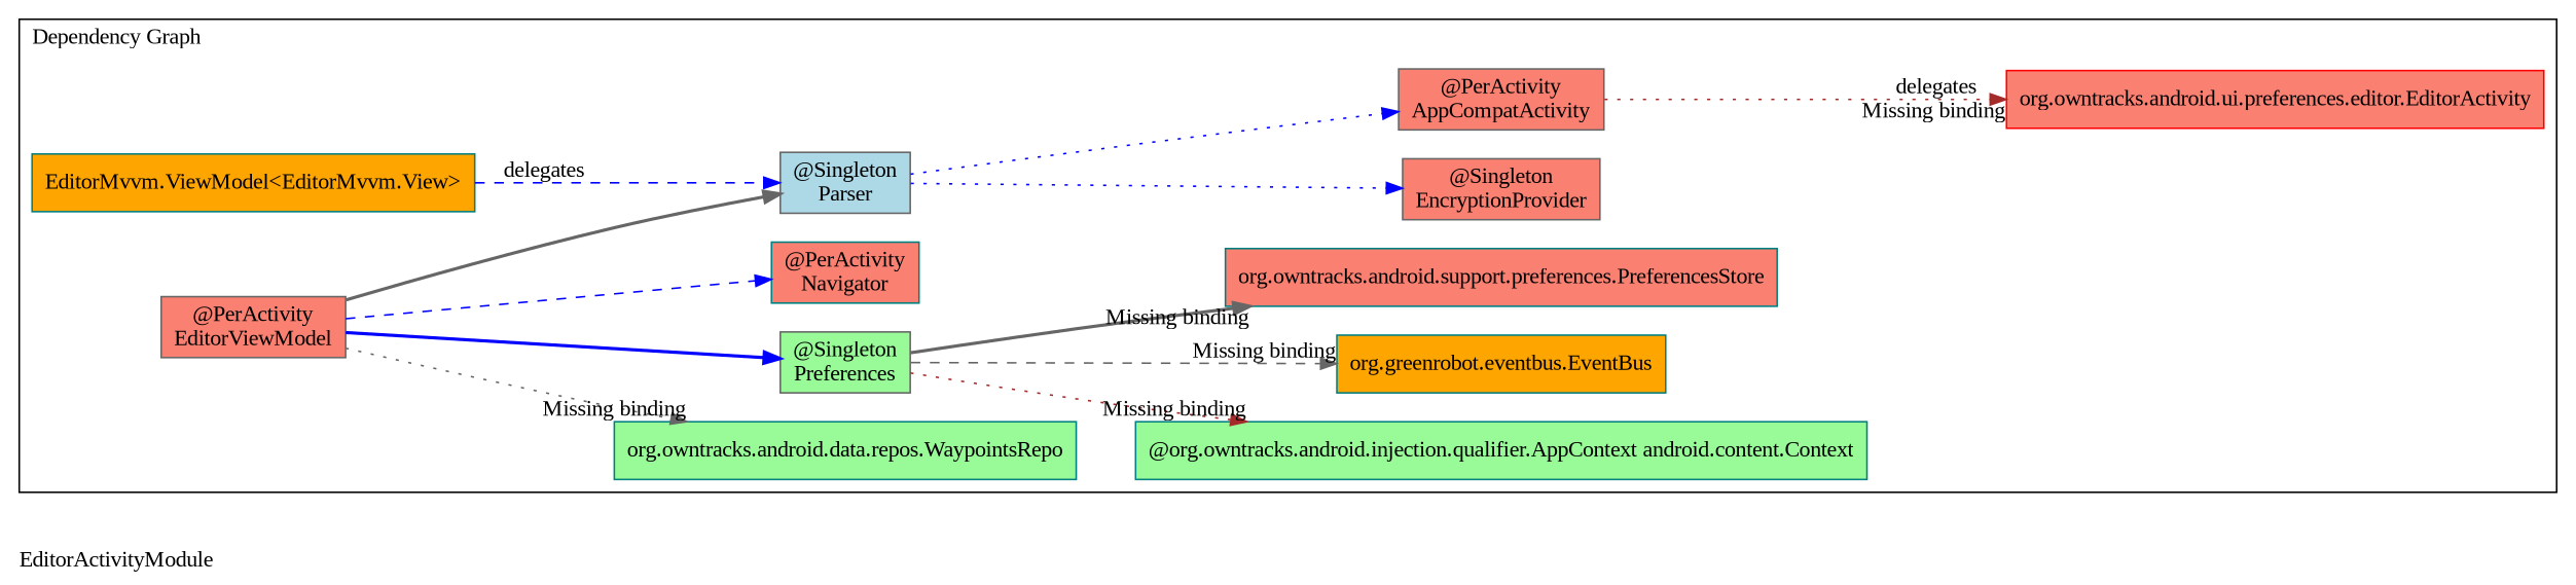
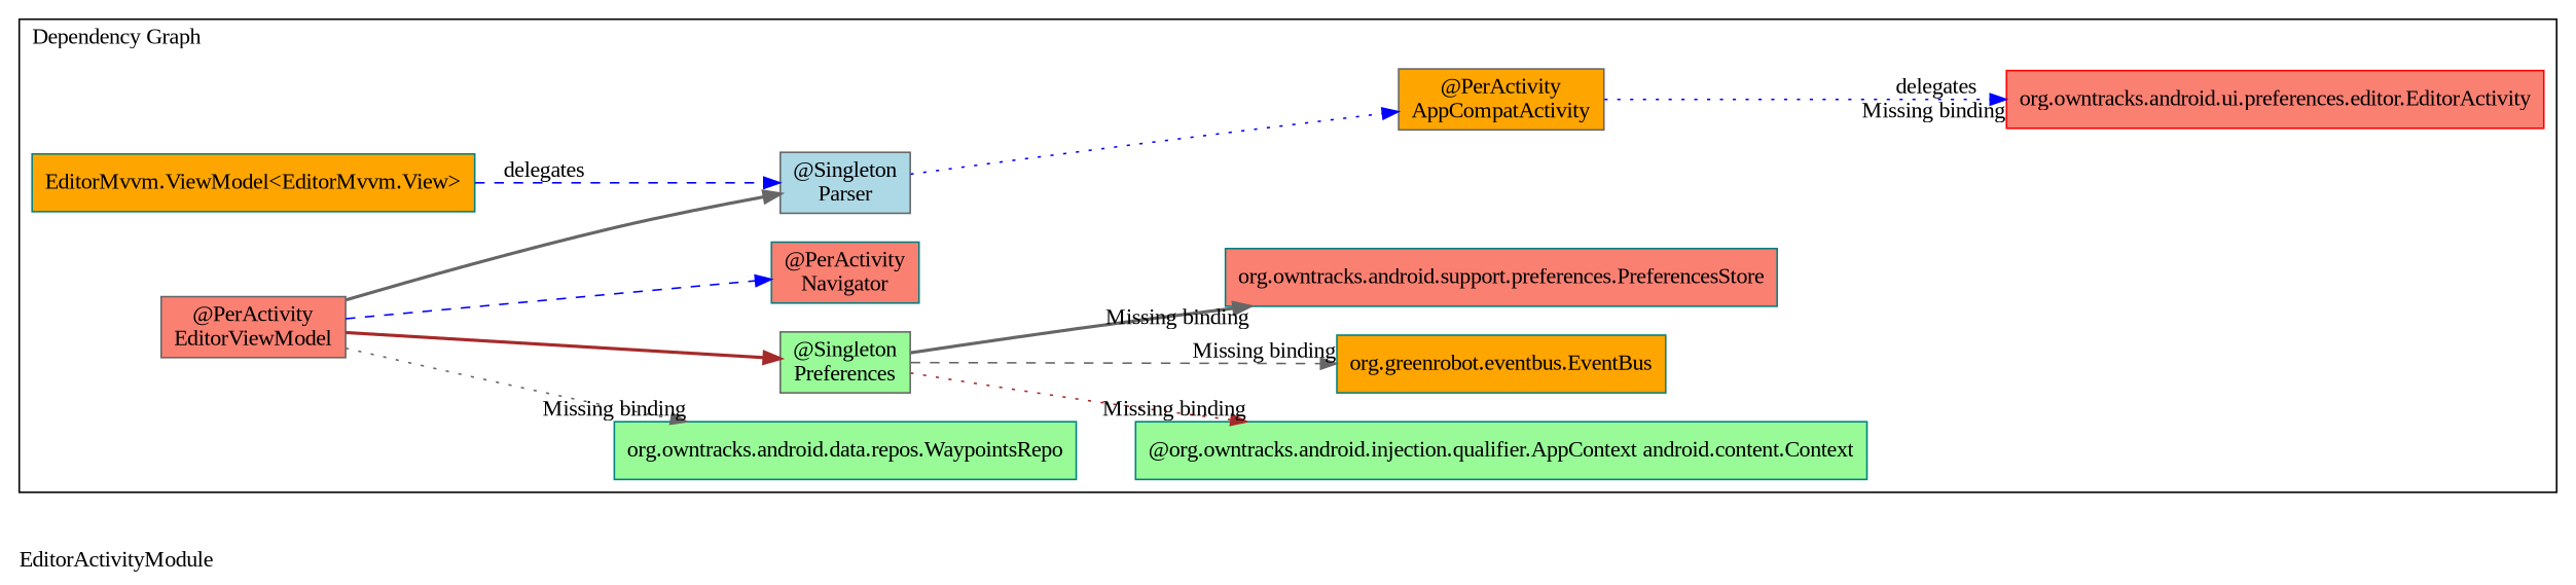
  digraph {
    compound=true
    fontname="Liberation Serif"
    label=EditorActivityModule
    labeljust=l
    rankdir=LR
    node [color=teal fillcolor=salmon fontname="Liberation Serif" shape=rectangle style=filled]
    edge [color=blue fontname="Liberation Serif" style=dotted]
-   n1 [color=gray40 label="@PerActivity\nAppCompatActivity"]
+   n1 [color=gray40 fillcolor=orange label="@PerActivity\nAppCompatActivity"]
    n2 [color=red label="org.owntracks.android.ui.preferences.editor.EditorActivity"]
    n3 [fillcolor=orange label="EditorMvvm.ViewModel<EditorMvvm.View>"]
    n4 [color=gray40 label="@PerActivity\nEditorViewModel"]
    n5 [color=gray40 fillcolor=palegreen label="@Singleton\nPreferences"]
    n6 [color=gray40 fillcolor=lightblue label="@Singleton\nParser"]
    n7 [label="@PerActivity\nNavigator"]
    n8 [fillcolor=palegreen label="org.owntracks.android.data.repos.WaypointsRepo"]
    n9 [fillcolor=palegreen label="@org.owntracks.android.injection.qualifier.AppContext android.content.Context"]
    n10 [fillcolor=orange label="org.greenrobot.eventbus.EventBus"]
    n11 [label="org.owntracks.android.support.preferences.PreferencesStore"]
-   n12 [color=gray40 label="@Singleton\nEncryptionProvider"]
    subgraph cluster_1 {
      label="Entry Points"
    }
    subgraph cluster_2 {
      label="Dependency Graph"
      n1
      n2
      n3
      n4
      n5
      n6
      n7
      n8
      n9
      n10
      n11
-     n12
    }
    subgraph cluster_3 {
      label=Subcomponents
      shape=folder
    }
-   n1 -> n2 [arrowType=empty color=brown headlabel="Missing binding" label=delegates]
+   n1 -> n2 [arrowType=empty headlabel="Missing binding" label=delegates]
    n3 -> n6 [label=delegates style=dashed]
-   n4 -> n5 [style=bold]
+   n4 -> n5 [color=brown style=bold]
    n4 -> n6 [color=gray40 style=bold]
    n4 -> n7 [style=dashed]
    n4 -> n8 [arrowType=empty color=gray40 headlabel="Missing binding"]
    n5 -> n9 [arrowType=empty color=brown headlabel="Missing binding"]
    n5 -> n10 [arrowType=empty color=gray40 headlabel="Missing binding" style=dashed]
    n5 -> n11 [arrowType=empty color=gray40 headlabel="Missing binding" style=bold]
    n6 -> n1
-   n6 -> n12
  }
